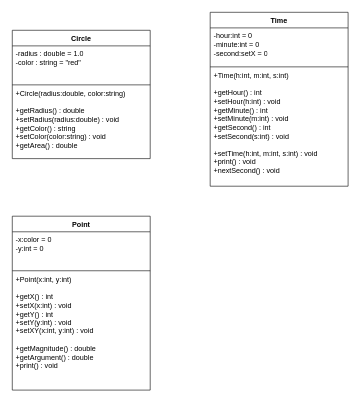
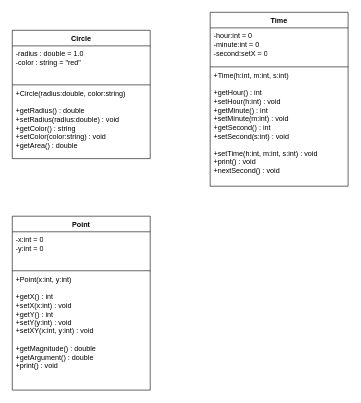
  <mxCell id="0" />
  <mxCell id="1" parent="0" />
  <mxCell id="2" value="Circle" style="swimlane;fontStyle=1;align=center;verticalAlign=top;childLayout=stackLayout;horizontal=1;startSize=26;horizontalStack=0;resizeParent=1;resizeParentMax=0;resizeLast=0;collapsible=1;marginBottom=0;whiteSpace=wrap;html=1;" vertex="1" parent="1"><mxGeometry x="20" y="50" width="230" height="214" as="geometry" /></mxCell>
  <mxCell id="3" value="-radius : double = 1.0&lt;br&gt;-color : string = &quot;red&quot;" style="text;strokeColor=none;fillColor=none;align=left;verticalAlign=top;spacingLeft=4;spacingRight=4;overflow=hidden;rotatable=0;points=[[0,0.5],[1,0.5]];portConstraint=eastwest;whiteSpace=wrap;html=1;" vertex="1" parent="2"><mxGeometry y="26" width="230" height="64" as="geometry" /></mxCell>
  <mxCell id="4" value="" style="line;strokeWidth=1;fillColor=none;align=left;verticalAlign=middle;spacingTop=-1;spacingLeft=3;spacingRight=3;rotatable=0;labelPosition=right;points=[];portConstraint=eastwest;strokeColor=inherit;" vertex="1" parent="2"><mxGeometry y="90" width="230" height="2" as="geometry" /></mxCell>
  <mxCell id="5" value="+Circle(radius:double, color:string)&lt;br&gt;&lt;br&gt;+getRadius() : double&lt;br&gt;+setRadius(radius:double) : void&amp;nbsp;&lt;br&gt;+getColor() : string&lt;br&gt;+setColor(color:string) : void&lt;br&gt;+getArea() : double" style="text;strokeColor=none;fillColor=none;align=left;verticalAlign=top;spacingLeft=4;spacingRight=4;overflow=hidden;rotatable=0;points=[[0,0.5],[1,0.5]];portConstraint=eastwest;whiteSpace=wrap;html=1;" vertex="1" parent="2"><mxGeometry y="92" width="230" height="122" as="geometry" /></mxCell>
  <mxCell id="6" value="Time" style="swimlane;fontStyle=1;align=center;verticalAlign=top;childLayout=stackLayout;horizontal=1;startSize=26;horizontalStack=0;resizeParent=1;resizeParentMax=0;resizeLast=0;collapsible=1;marginBottom=0;whiteSpace=wrap;html=1;" vertex="1" parent="1"><mxGeometry x="350" y="20" width="230" height="290" as="geometry" /></mxCell>
  <mxCell id="7" value="-hour:int = 0&lt;br&gt;-minute:int = 0&lt;br&gt;-second:setX = 0" style="text;strokeColor=none;fillColor=none;align=left;verticalAlign=top;spacingLeft=4;spacingRight=4;overflow=hidden;rotatable=0;points=[[0,0.5],[1,0.5]];portConstraint=eastwest;whiteSpace=wrap;html=1;" vertex="1" parent="6"><mxGeometry y="26" width="230" height="64" as="geometry" /></mxCell>
  <mxCell id="8" value="" style="line;strokeWidth=1;fillColor=none;align=left;verticalAlign=middle;spacingTop=-1;spacingLeft=3;spacingRight=3;rotatable=0;labelPosition=right;points=[];portConstraint=eastwest;strokeColor=inherit;" vertex="1" parent="6"><mxGeometry y="90" width="230" height="2" as="geometry" /></mxCell>
  <mxCell id="9" value="+Time(h:int, m:int, s:int)&lt;br&gt;&lt;br&gt;+getHour() : int&lt;br&gt;+setHour(h:int) : void&lt;br&gt;+getMinute() : int&lt;br&gt;+setMinute(m:int) : void&lt;br&gt;+getSecond() : int&lt;br&gt;+setSecond(s:int) : void&lt;br&gt;&lt;br&gt;+setTime(h:int, m:int, s:int) : void&lt;br&gt;+print() : void&lt;br&gt;+nextSecond() : void" style="text;strokeColor=none;fillColor=none;align=left;verticalAlign=top;spacingLeft=4;spacingRight=4;overflow=hidden;rotatable=0;points=[[0,0.5],[1,0.5]];portConstraint=eastwest;whiteSpace=wrap;html=1;" vertex="1" parent="6"><mxGeometry y="92" width="230" height="198" as="geometry" /></mxCell>
  <mxCell id="10" value="Point" style="swimlane;fontStyle=1;align=center;verticalAlign=top;childLayout=stackLayout;horizontal=1;startSize=26;horizontalStack=0;resizeParent=1;resizeParentMax=0;resizeLast=0;collapsible=1;marginBottom=0;whiteSpace=wrap;html=1;" vertex="1" parent="1"><mxGeometry x="20" y="360" width="230" height="290" as="geometry" /></mxCell>
- <mxCell id="11" value="-x:color = 0&lt;br&gt;-y:int = 0" style="text;strokeColor=none;fillColor=none;align=left;verticalAlign=top;spacingLeft=4;spacingRight=4;overflow=hidden;rotatable=0;points=[[0,0.5],[1,0.5]];portConstraint=eastwest;whiteSpace=wrap;html=1;" vertex="1" parent="10"><mxGeometry y="26" width="230" height="64" as="geometry" /></mxCell>
+ <mxCell id="11" value="-x:int = 0&lt;br&gt;-y:int = 0" style="text;strokeColor=none;fillColor=none;align=left;verticalAlign=top;spacingLeft=4;spacingRight=4;overflow=hidden;rotatable=0;points=[[0,0.5],[1,0.5]];portConstraint=eastwest;whiteSpace=wrap;html=1;" vertex="1" parent="10"><mxGeometry y="26" width="230" height="64" as="geometry" /></mxCell>
  <mxCell id="12" value="" style="line;strokeWidth=1;fillColor=none;align=left;verticalAlign=middle;spacingTop=-1;spacingLeft=3;spacingRight=3;rotatable=0;labelPosition=right;points=[];portConstraint=eastwest;strokeColor=inherit;" vertex="1" parent="10"><mxGeometry y="90" width="230" height="2" as="geometry" /></mxCell>
  <mxCell id="13" value="+Point(x:int, y:int)&lt;br&gt;&lt;br&gt;+getX() : int&lt;br&gt;+setX(x:int) : void&lt;br&gt;+getY() : int&lt;br&gt;+setY(y:int) : void&lt;br&gt;+setXY(x:int, y:int) : void&lt;br&gt;&lt;br&gt;+getMagnitude() : double&lt;br&gt;+getArgument() : double&lt;br&gt;+print() : void" style="text;strokeColor=none;fillColor=none;align=left;verticalAlign=top;spacingLeft=4;spacingRight=4;overflow=hidden;rotatable=0;points=[[0,0.5],[1,0.5]];portConstraint=eastwest;whiteSpace=wrap;html=1;" vertex="1" parent="10"><mxGeometry y="92" width="230" height="198" as="geometry" /></mxCell>
